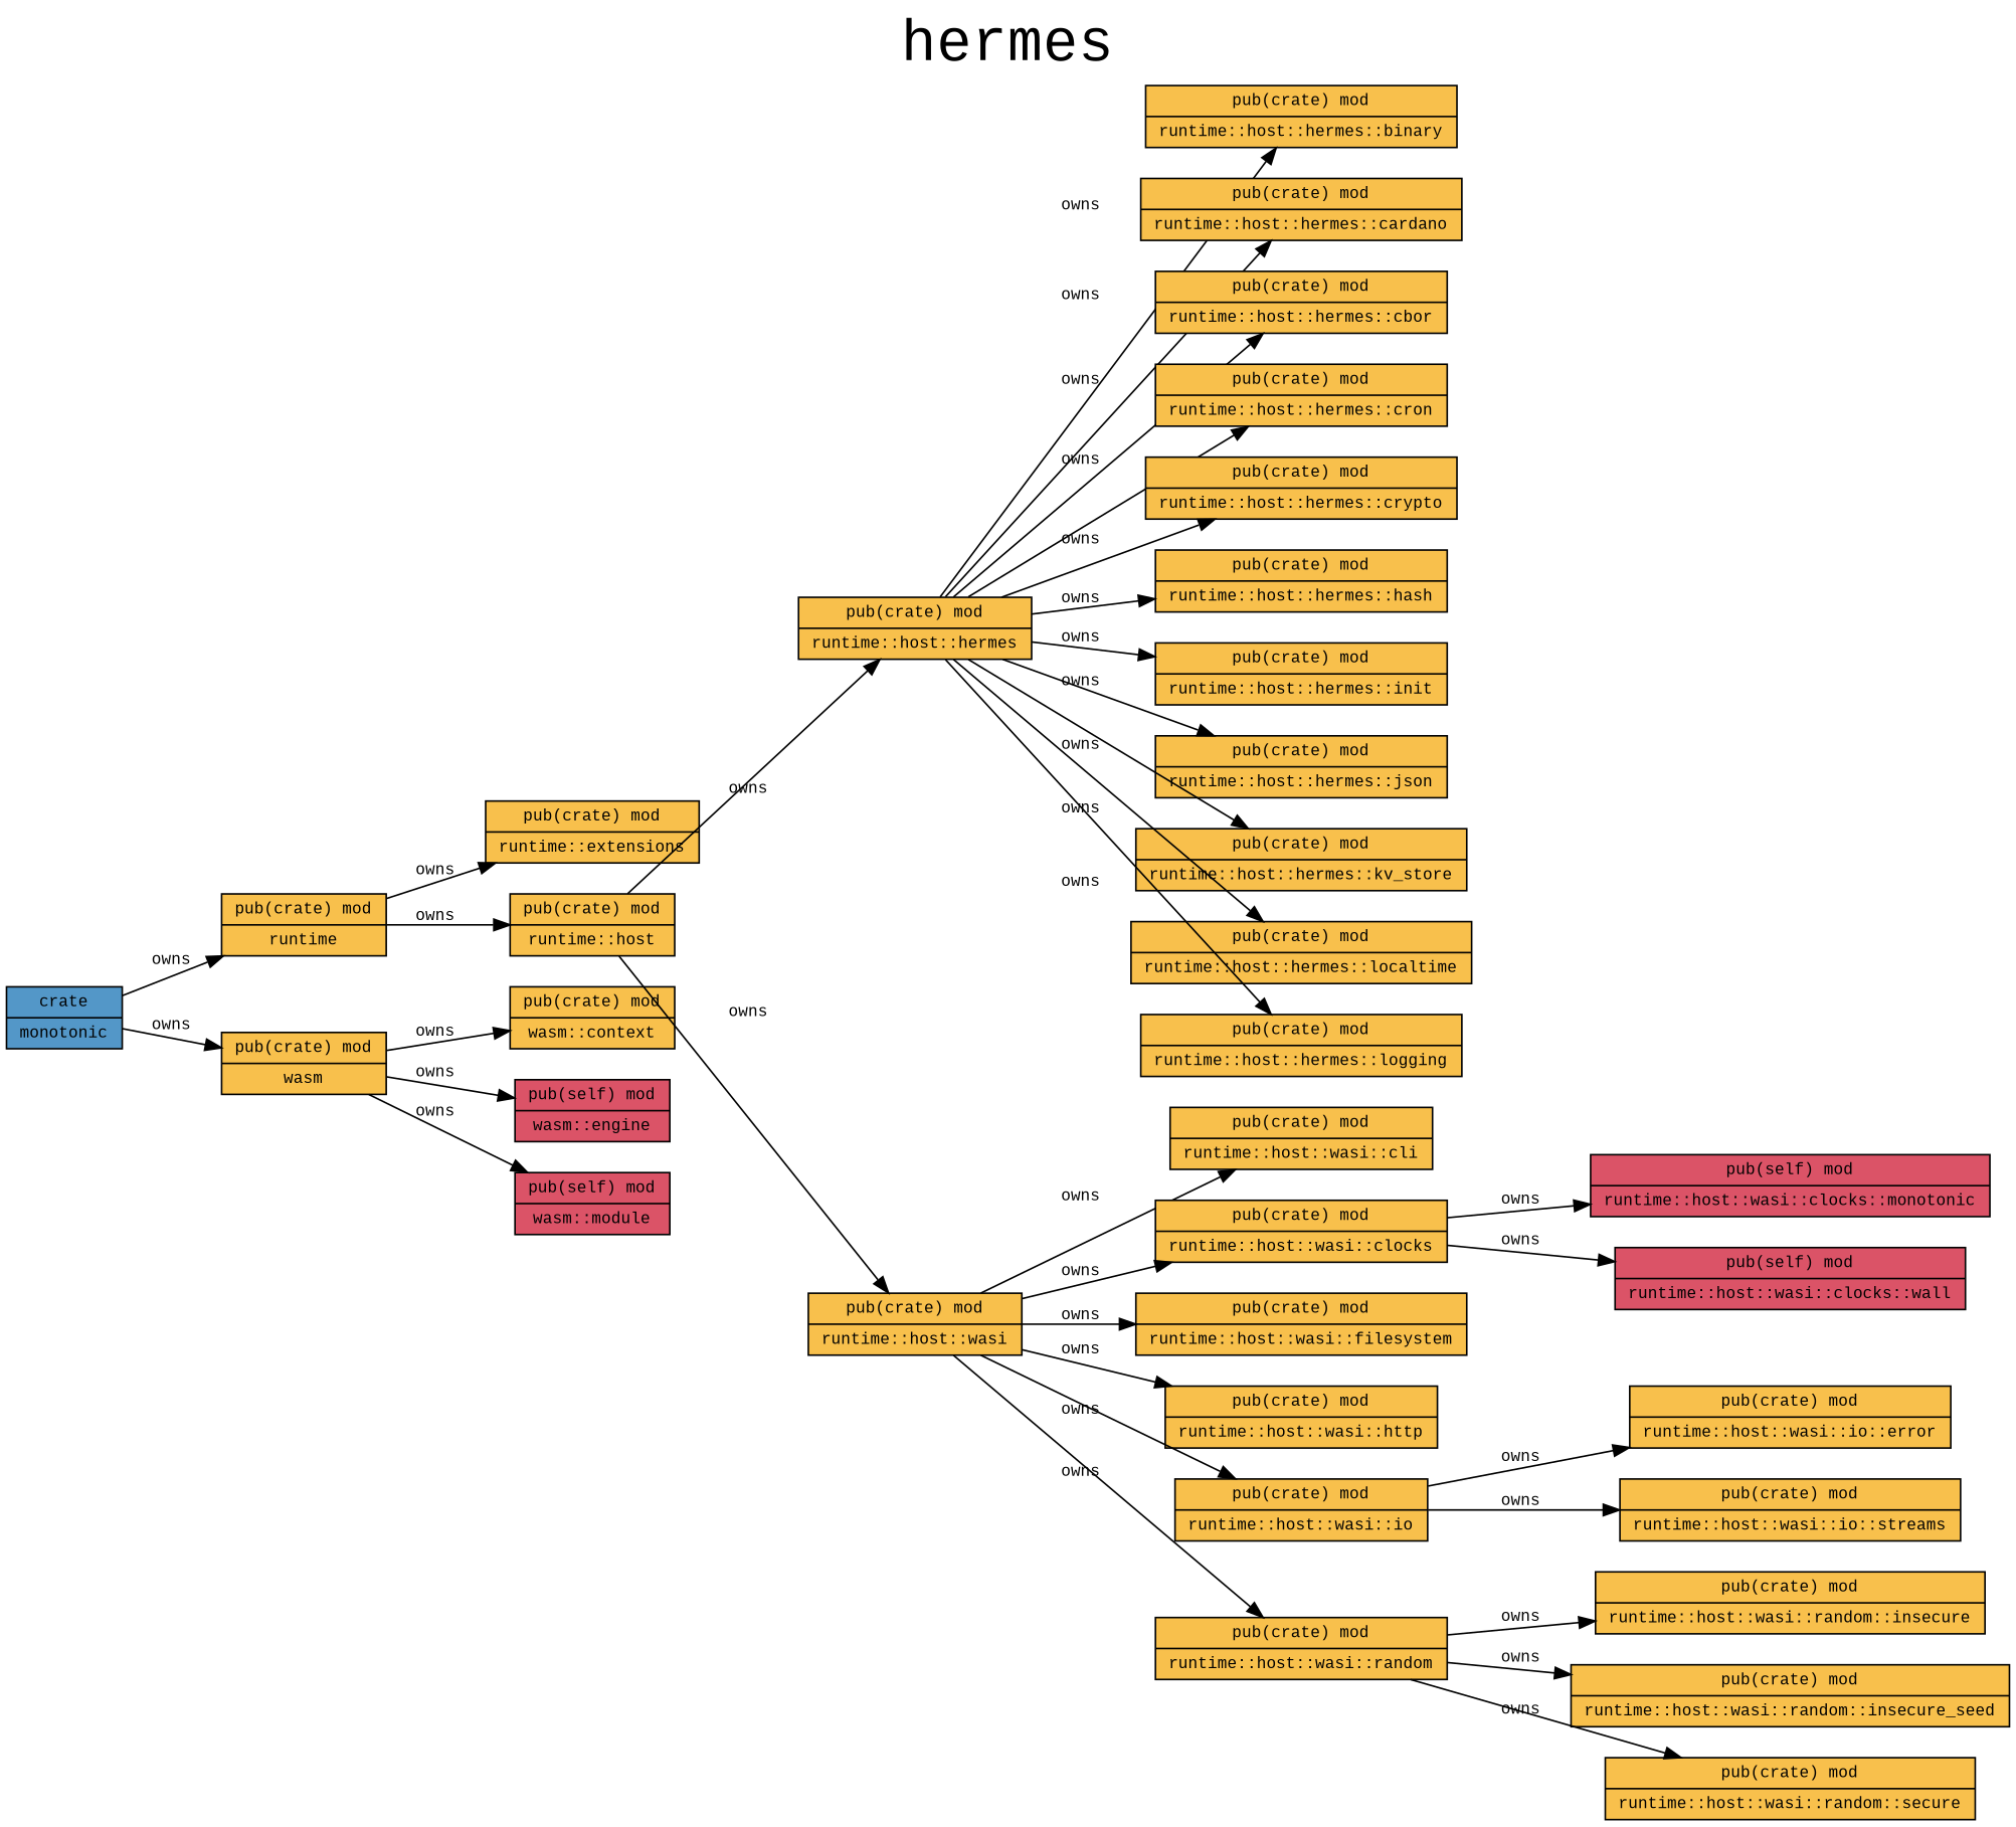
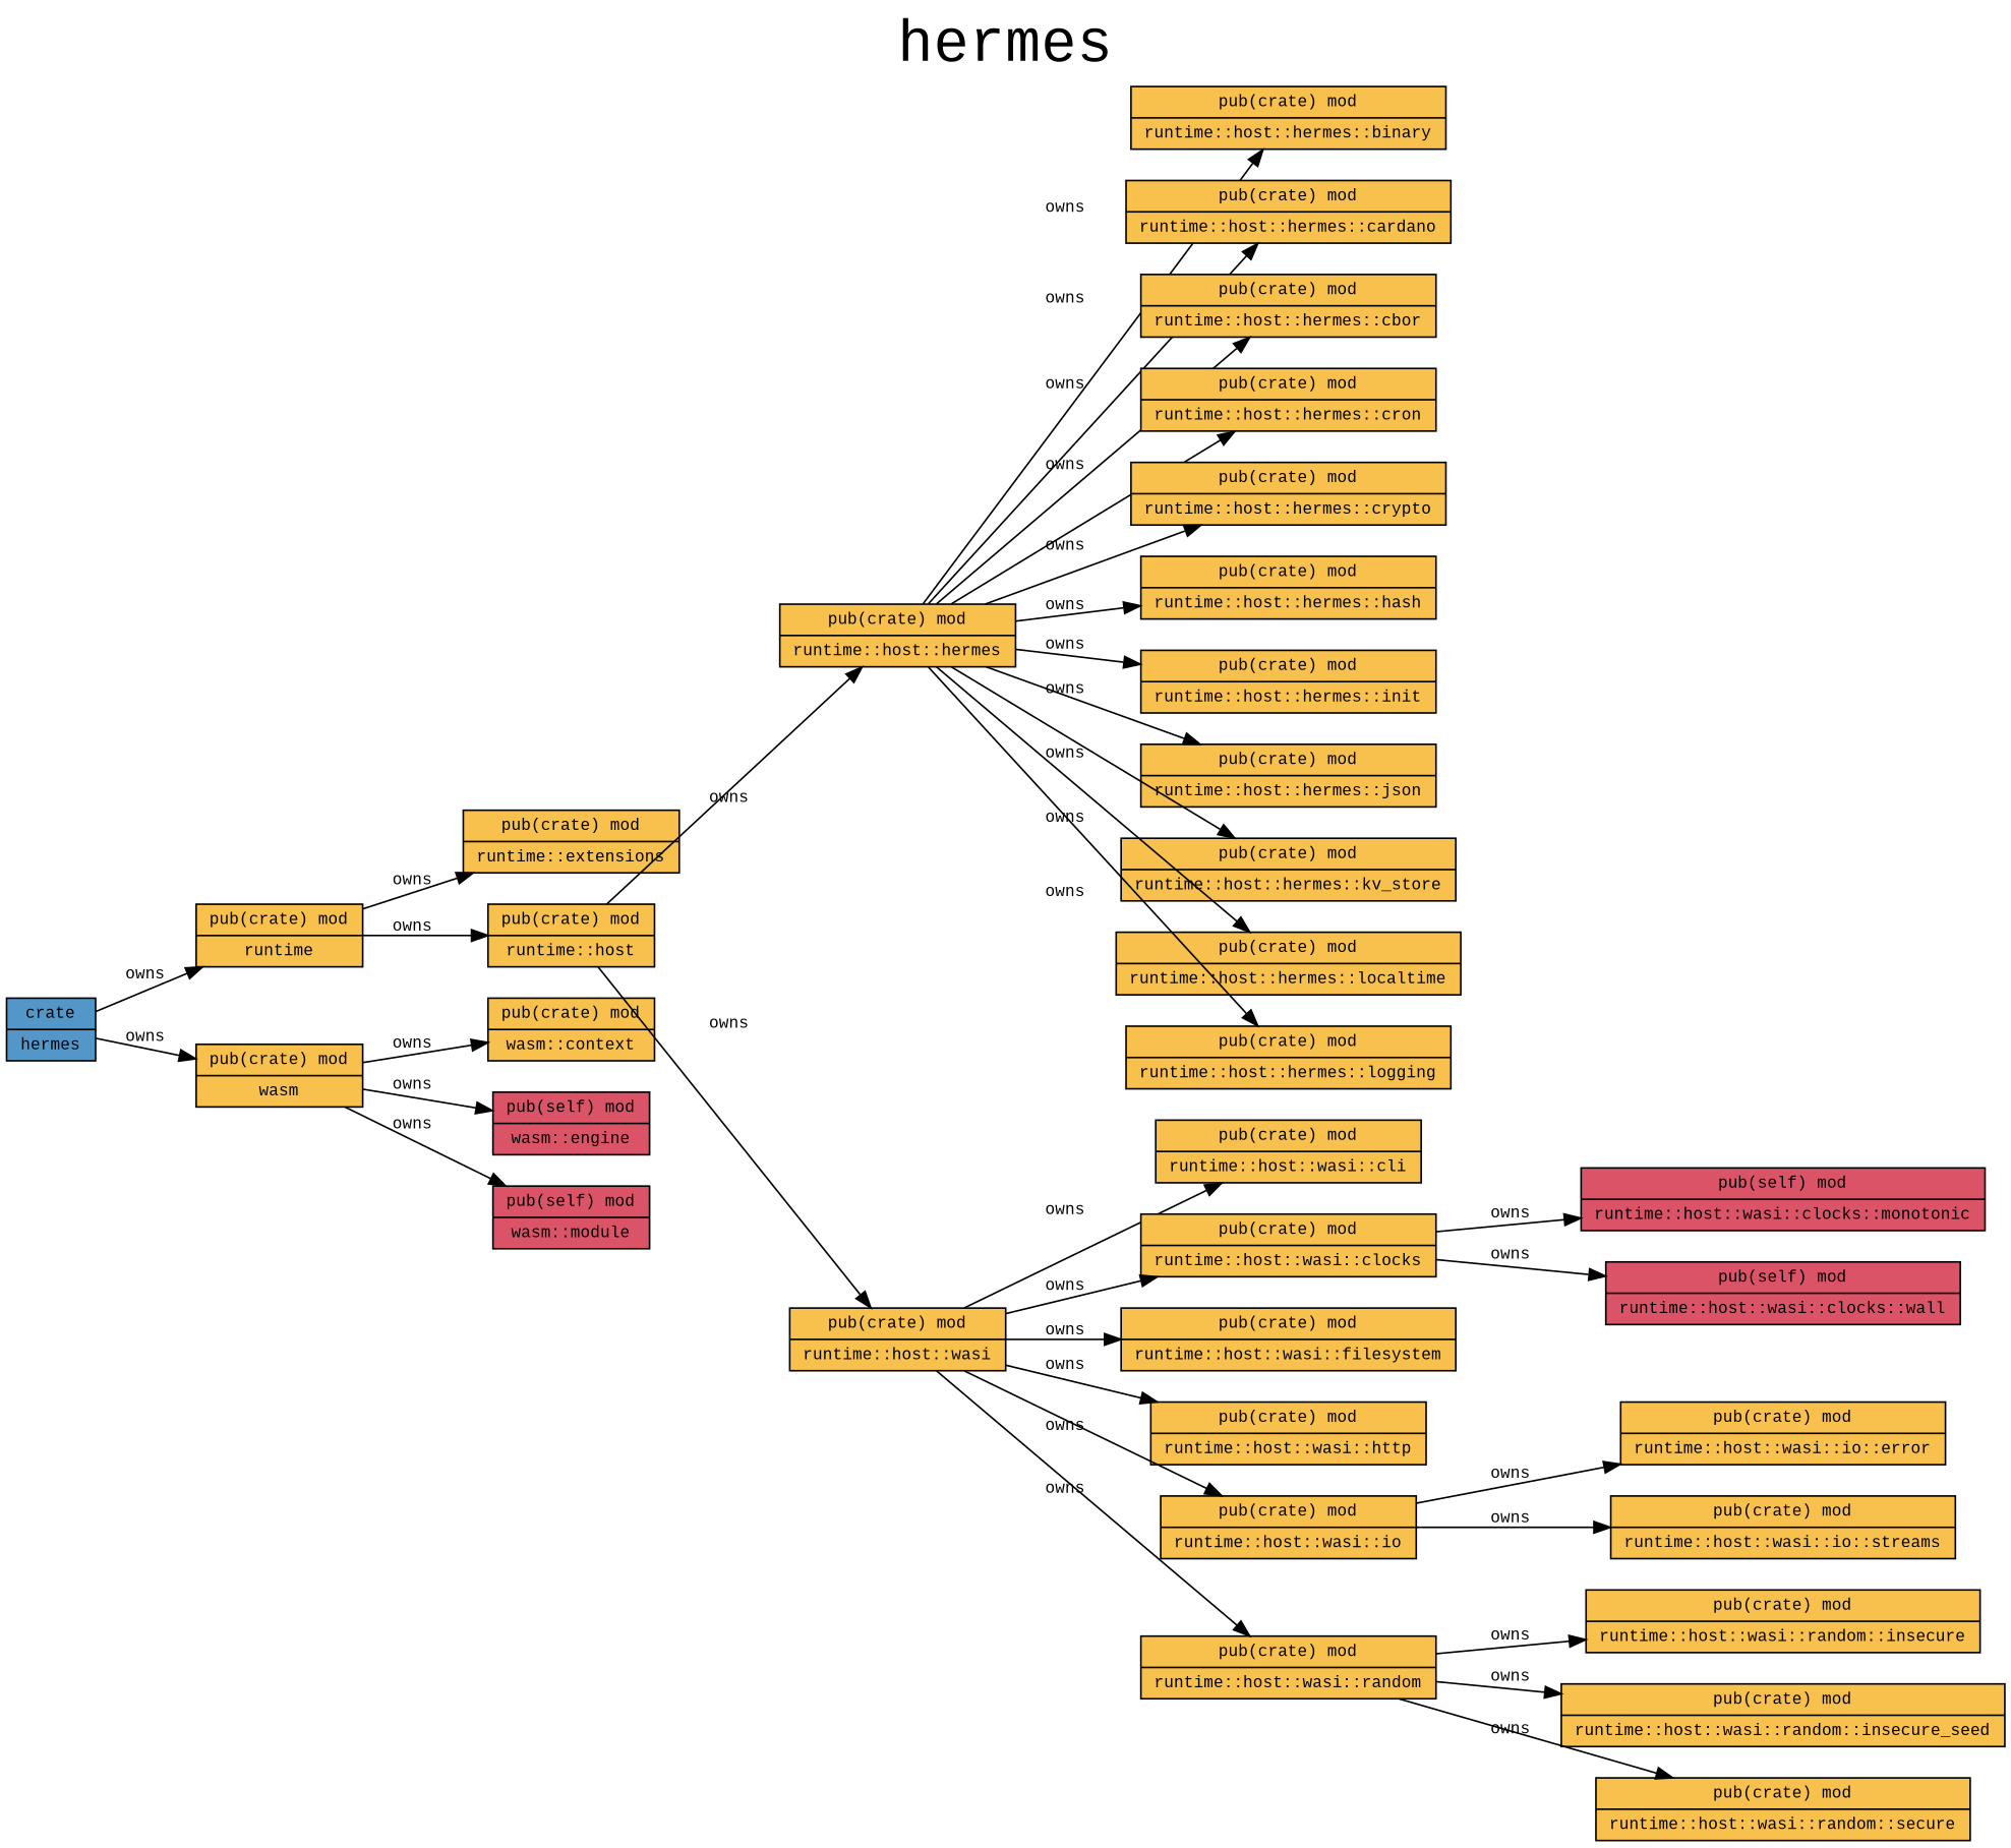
  digraph {
    fontname="Liberation Mono"
    fontsize=36
    label=hermes
    labelloc=t
    rankdir=LR
    splines=line
    node [fillcolor="#f8c04c" fontname="Liberation Mono" fontsize=10 shape=record style=filled]
    edge [color="#000000" constraint=true fontname="Liberation Mono" fontsize=10 style=solid]
-   n1 [fillcolor="#5397c8" label="crate|monotonic"]
+   n1 [fillcolor="#5397c8" label="crate|hermes"]
    n2 [label="pub(crate) mod|runtime"]
    n3 [label="pub(crate) mod|wasm"]
    n4 [label="pub(crate) mod|runtime::extensions"]
    n5 [label="pub(crate) mod|runtime::host"]
    n6 [label="pub(crate) mod|runtime::host::hermes"]
    n7 [label="pub(crate) mod|runtime::host::wasi"]
    n8 [label="pub(crate) mod|runtime::host::hermes::binary"]
    n9 [label="pub(crate) mod|runtime::host::hermes::cardano"]
    n10 [label="pub(crate) mod|runtime::host::hermes::cbor"]
    n11 [label="pub(crate) mod|runtime::host::hermes::cron"]
    n12 [label="pub(crate) mod|runtime::host::hermes::crypto"]
    n13 [label="pub(crate) mod|runtime::host::hermes::hash"]
    n14 [label="pub(crate) mod|runtime::host::hermes::init"]
    n15 [label="pub(crate) mod|runtime::host::hermes::json"]
    n16 [label="pub(crate) mod|runtime::host::hermes::kv_store"]
    n17 [label="pub(crate) mod|runtime::host::hermes::localtime"]
    n18 [label="pub(crate) mod|runtime::host::hermes::logging"]
    n19 [label="pub(crate) mod|runtime::host::wasi::cli"]
    n20 [label="pub(crate) mod|runtime::host::wasi::clocks"]
    n21 [label="pub(crate) mod|runtime::host::wasi::filesystem"]
    n22 [label="pub(crate) mod|runtime::host::wasi::http"]
    n23 [label="pub(crate) mod|runtime::host::wasi::io"]
    n24 [label="pub(crate) mod|runtime::host::wasi::random"]
    n25 [fillcolor="#db5367" label="pub(self) mod|runtime::host::wasi::clocks::monotonic"]
    n26 [fillcolor="#db5367" label="pub(self) mod|runtime::host::wasi::clocks::wall"]
    n27 [label="pub(crate) mod|runtime::host::wasi::io::error"]
    n28 [label="pub(crate) mod|runtime::host::wasi::io::streams"]
    n29 [label="pub(crate) mod|runtime::host::wasi::random::insecure"]
    n30 [label="pub(crate) mod|runtime::host::wasi::random::insecure_seed"]
    n31 [label="pub(crate) mod|runtime::host::wasi::random::secure"]
    n32 [label="pub(crate) mod|wasm::context"]
    n33 [fillcolor="#db5367" label="pub(self) mod|wasm::engine"]
    n34 [fillcolor="#db5367" label="pub(self) mod|wasm::module"]
    n1 -> n2 [label=owns]
    n1 -> n3 [label=owns]
    n2 -> n4 [label=owns]
    n2 -> n5 [label=owns]
    n3 -> n32 [label=owns]
    n3 -> n33 [label=owns]
    n3 -> n34 [label=owns]
    n5 -> n6 [label=owns]
    n5 -> n7 [label=owns]
    n6 -> n8 [label=owns]
    n6 -> n9 [label=owns]
    n6 -> n10 [label=owns]
    n6 -> n11 [label=owns]
    n6 -> n12 [label=owns]
    n6 -> n13 [label=owns]
    n6 -> n14 [label=owns]
    n6 -> n15 [label=owns]
    n6 -> n16 [label=owns]
    n6 -> n17 [label=owns]
    n6 -> n18 [label=owns]
    n7 -> n19 [label=owns]
    n7 -> n20 [label=owns]
    n7 -> n21 [label=owns]
    n7 -> n22 [label=owns]
    n7 -> n23 [label=owns]
    n7 -> n24 [label=owns]
    n20 -> n25 [label=owns]
    n20 -> n26 [label=owns]
    n23 -> n27 [label=owns]
    n23 -> n28 [label=owns]
    n24 -> n29 [label=owns]
    n24 -> n30 [label=owns]
    n24 -> n31 [label=owns]
  }
